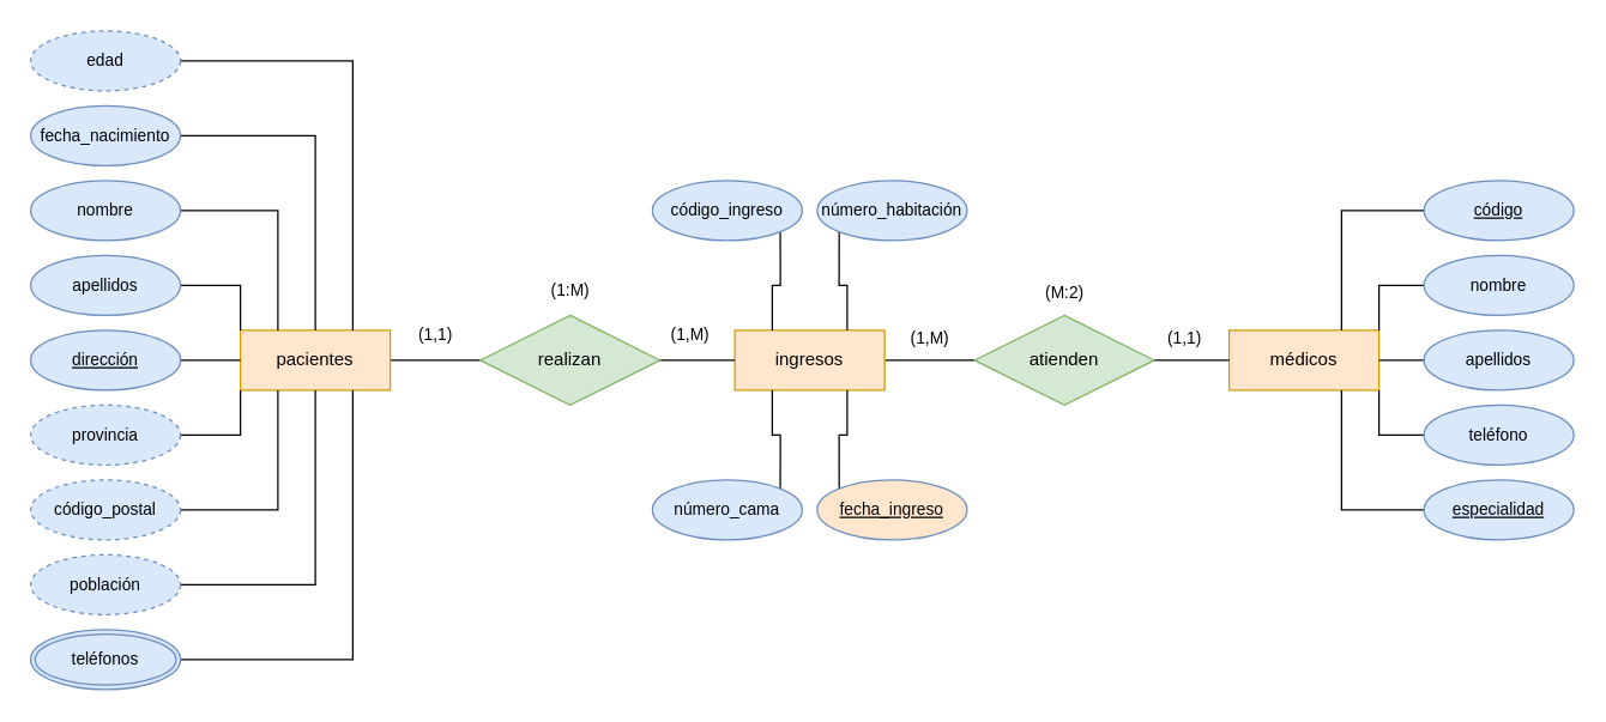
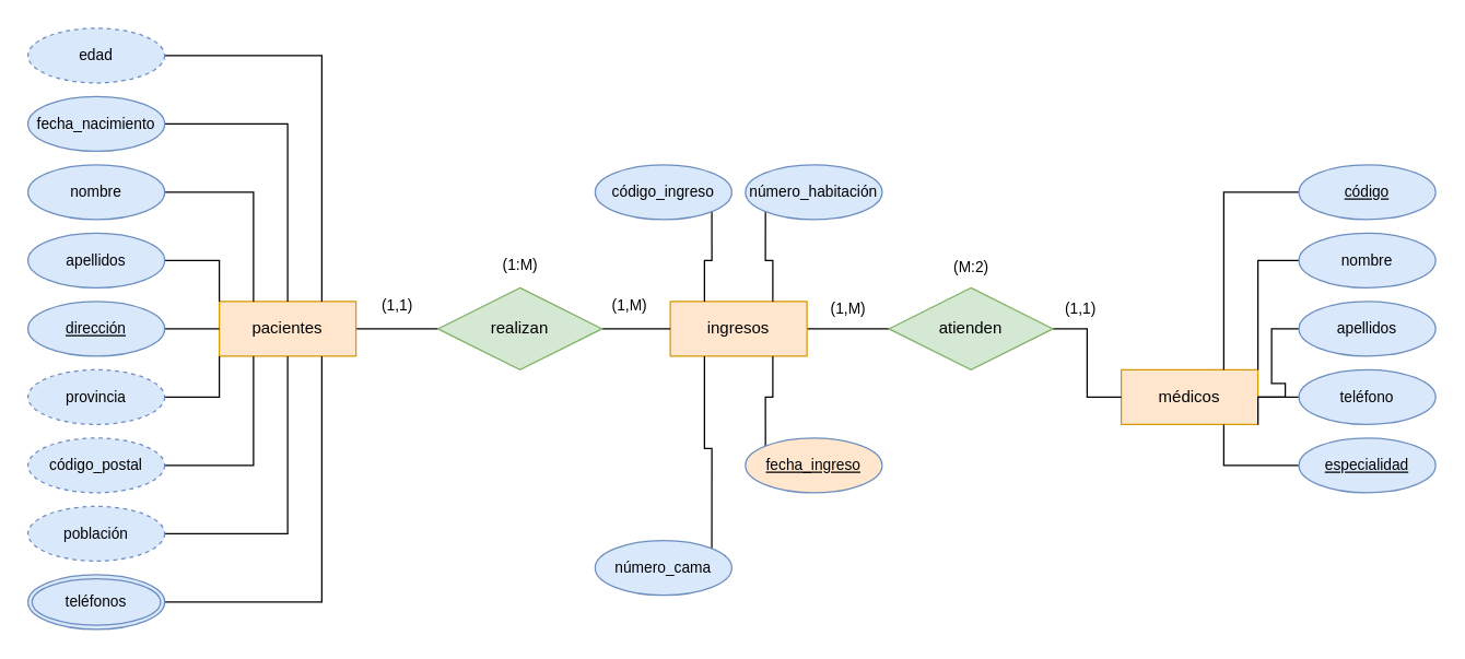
  <mxCell id="0" />
  <mxCell id="1" parent="0" />
  <mxCell id="2" style="edgeStyle=orthogonalEdgeStyle;rounded=0;orthogonalLoop=1;jettySize=auto;html=1;exitX=1;exitY=0.5;exitDx=0;exitDy=0;entryX=0;entryY=0.5;entryDx=0;entryDy=0;endArrow=none;endFill=0;" edge="1" parent="1" source="3" target="8"><mxGeometry relative="1" as="geometry" /></mxCell>
  <mxCell id="3" value="pacientes" style="whiteSpace=wrap;html=1;align=center;fillColor=#ffe6cc;strokeColor=#d79b00;" vertex="1" parent="1"><mxGeometry x="160" y="220" width="100" height="40" as="geometry" /></mxCell>
  <mxCell id="4" style="edgeStyle=orthogonalEdgeStyle;shape=connector;rounded=0;orthogonalLoop=1;jettySize=auto;html=1;exitX=1;exitY=0.5;exitDx=0;exitDy=0;entryX=0;entryY=0.5;entryDx=0;entryDy=0;labelBackgroundColor=default;strokeColor=default;align=center;verticalAlign=middle;fontFamily=Helvetica;fontSize=11;fontColor=default;endArrow=none;endFill=0;" edge="1" parent="1" source="5" target="10"><mxGeometry relative="1" as="geometry" /></mxCell>
  <mxCell id="5" value="ingresos" style="whiteSpace=wrap;html=1;align=center;fillColor=#ffe6cc;strokeColor=#d79b00;" vertex="1" parent="1"><mxGeometry x="490" y="220" width="100" height="40" as="geometry" /></mxCell>
- <mxCell id="6" value="médicos" style="whiteSpace=wrap;html=1;align=center;fillColor=#ffe6cc;strokeColor=#d79b00;" vertex="1" parent="1"><mxGeometry x="820" y="220" width="100" height="40" as="geometry" /></mxCell>
+ <mxCell id="6" value="médicos" style="whiteSpace=wrap;html=1;align=center;fillColor=#ffe6cc;strokeColor=#d79b00;" vertex="1" parent="1"><mxGeometry x="820" y="270" width="100" height="40" as="geometry" /></mxCell>
  <mxCell id="7" style="edgeStyle=orthogonalEdgeStyle;shape=connector;rounded=0;orthogonalLoop=1;jettySize=auto;html=1;exitX=1;exitY=0.5;exitDx=0;exitDy=0;entryX=0;entryY=0.5;entryDx=0;entryDy=0;labelBackgroundColor=default;strokeColor=default;align=center;verticalAlign=middle;fontFamily=Helvetica;fontSize=11;fontColor=default;endArrow=none;endFill=0;" edge="1" parent="1" source="8" target="5"><mxGeometry relative="1" as="geometry" /></mxCell>
  <mxCell id="8" value="realizan" style="shape=rhombus;perimeter=rhombusPerimeter;whiteSpace=wrap;html=1;align=center;fillColor=#d5e8d4;strokeColor=#82b366;" vertex="1" parent="1"><mxGeometry x="320" y="210" width="120" height="60" as="geometry" /></mxCell>
  <mxCell id="9" style="edgeStyle=orthogonalEdgeStyle;shape=connector;rounded=0;orthogonalLoop=1;jettySize=auto;html=1;exitX=1;exitY=0.5;exitDx=0;exitDy=0;entryX=0;entryY=0.5;entryDx=0;entryDy=0;labelBackgroundColor=default;strokeColor=default;align=center;verticalAlign=middle;fontFamily=Helvetica;fontSize=11;fontColor=default;endArrow=none;endFill=0;" edge="1" parent="1" source="10" target="6"><mxGeometry relative="1" as="geometry" /></mxCell>
  <mxCell id="10" value="atienden" style="shape=rhombus;perimeter=rhombusPerimeter;whiteSpace=wrap;html=1;align=center;fillColor=#d5e8d4;strokeColor=#82b366;" vertex="1" parent="1"><mxGeometry x="650" y="210" width="120" height="60" as="geometry" /></mxCell>
  <mxCell id="11" style="edgeStyle=orthogonalEdgeStyle;shape=connector;rounded=0;orthogonalLoop=1;jettySize=auto;html=1;exitX=1;exitY=0.5;exitDx=0;exitDy=0;entryX=0;entryY=0;entryDx=0;entryDy=0;labelBackgroundColor=default;strokeColor=default;align=center;verticalAlign=middle;fontFamily=Helvetica;fontSize=11;fontColor=default;endArrow=none;endFill=0;" edge="1" parent="1" source="12" target="3"><mxGeometry relative="1" as="geometry" /></mxCell>
  <mxCell id="12" value="apellidos" style="ellipse;whiteSpace=wrap;html=1;align=center;fontFamily=Helvetica;fontSize=11;fillColor=#dae8fc;strokeColor=#6c8ebf;" vertex="1" parent="1"><mxGeometry x="20" y="170" width="100" height="40" as="geometry" /></mxCell>
  <mxCell id="13" style="edgeStyle=orthogonalEdgeStyle;shape=connector;rounded=0;orthogonalLoop=1;jettySize=auto;html=1;exitX=1;exitY=0.5;exitDx=0;exitDy=0;entryX=0.25;entryY=0;entryDx=0;entryDy=0;labelBackgroundColor=default;strokeColor=default;align=center;verticalAlign=middle;fontFamily=Helvetica;fontSize=11;fontColor=default;endArrow=none;endFill=0;" edge="1" parent="1" source="14" target="3"><mxGeometry relative="1" as="geometry" /></mxCell>
  <mxCell id="14" value="nombre" style="ellipse;whiteSpace=wrap;html=1;align=center;fontFamily=Helvetica;fontSize=11;fillColor=#dae8fc;strokeColor=#6c8ebf;" vertex="1" parent="1"><mxGeometry x="20" y="120" width="100" height="40" as="geometry" /></mxCell>
  <mxCell id="15" style="edgeStyle=orthogonalEdgeStyle;shape=connector;rounded=0;orthogonalLoop=1;jettySize=auto;html=1;exitX=1;exitY=0.5;exitDx=0;exitDy=0;entryX=0;entryY=1;entryDx=0;entryDy=0;labelBackgroundColor=default;strokeColor=default;align=center;verticalAlign=middle;fontFamily=Helvetica;fontSize=11;fontColor=default;endArrow=none;endFill=0;" edge="1" parent="1" source="16" target="3"><mxGeometry relative="1" as="geometry" /></mxCell>
  <mxCell id="16" value="provincia" style="ellipse;whiteSpace=wrap;html=1;align=center;fontFamily=Helvetica;fontSize=11;fillColor=#dae8fc;strokeColor=#6c8ebf;dashed=1;" vertex="1" parent="1"><mxGeometry x="20" y="270" width="100" height="40" as="geometry" /></mxCell>
  <mxCell id="17" style="edgeStyle=orthogonalEdgeStyle;shape=connector;rounded=0;orthogonalLoop=1;jettySize=auto;html=1;exitX=1;exitY=0.5;exitDx=0;exitDy=0;entryX=0;entryY=0.5;entryDx=0;entryDy=0;labelBackgroundColor=default;strokeColor=default;align=center;verticalAlign=middle;fontFamily=Helvetica;fontSize=11;fontColor=default;endArrow=none;endFill=0;" edge="1" parent="1" source="18" target="3"><mxGeometry relative="1" as="geometry" /></mxCell>
  <mxCell id="18" value="dirección" style="ellipse;whiteSpace=wrap;html=1;align=center;fontFamily=Helvetica;fontSize=11;fillColor=#dae8fc;strokeColor=#6c8ebf;fontStyle=4" vertex="1" parent="1"><mxGeometry x="20" y="220" width="100" height="40" as="geometry" /></mxCell>
  <mxCell id="19" style="edgeStyle=orthogonalEdgeStyle;shape=connector;rounded=0;orthogonalLoop=1;jettySize=auto;html=1;exitX=1;exitY=0.5;exitDx=0;exitDy=0;entryX=0.25;entryY=1;entryDx=0;entryDy=0;labelBackgroundColor=default;strokeColor=default;align=center;verticalAlign=middle;fontFamily=Helvetica;fontSize=11;fontColor=default;endArrow=none;endFill=0;" edge="1" parent="1" source="20" target="3"><mxGeometry relative="1" as="geometry" /></mxCell>
  <mxCell id="20" value="código_postal" style="ellipse;whiteSpace=wrap;html=1;align=center;fontFamily=Helvetica;fontSize=11;fillColor=#dae8fc;strokeColor=#6c8ebf;dashed=1;" vertex="1" parent="1"><mxGeometry x="20" y="320" width="100" height="40" as="geometry" /></mxCell>
  <mxCell id="21" style="edgeStyle=orthogonalEdgeStyle;shape=connector;rounded=0;orthogonalLoop=1;jettySize=auto;html=1;exitX=1;exitY=0.5;exitDx=0;exitDy=0;entryX=0.75;entryY=1;entryDx=0;entryDy=0;labelBackgroundColor=default;strokeColor=default;align=center;verticalAlign=middle;fontFamily=Helvetica;fontSize=11;fontColor=default;endArrow=none;endFill=0;" edge="1" parent="1" source="22" target="3"><mxGeometry relative="1" as="geometry" /></mxCell>
  <mxCell id="22" value="teléfonos" style="ellipse;shape=doubleEllipse;margin=3;whiteSpace=wrap;html=1;align=center;fontFamily=Helvetica;fontSize=11;fillColor=#dae8fc;strokeColor=#6c8ebf;fontStyle=0" vertex="1" parent="1"><mxGeometry x="20" y="420" width="100" height="40" as="geometry" /></mxCell>
  <mxCell id="23" style="edgeStyle=orthogonalEdgeStyle;shape=connector;rounded=0;orthogonalLoop=1;jettySize=auto;html=1;exitX=1;exitY=0.5;exitDx=0;exitDy=0;entryX=0.5;entryY=0;entryDx=0;entryDy=0;labelBackgroundColor=default;strokeColor=default;align=center;verticalAlign=middle;fontFamily=Helvetica;fontSize=11;fontColor=default;endArrow=none;endFill=0;" edge="1" parent="1" source="24" target="3"><mxGeometry relative="1" as="geometry" /></mxCell>
  <mxCell id="24" value="fecha_nacimiento" style="ellipse;whiteSpace=wrap;html=1;align=center;fontFamily=Helvetica;fontSize=11;fillColor=#dae8fc;strokeColor=#6c8ebf;" vertex="1" parent="1"><mxGeometry x="20" y="70" width="100" height="40" as="geometry" /></mxCell>
  <mxCell id="25" style="edgeStyle=orthogonalEdgeStyle;shape=connector;rounded=0;orthogonalLoop=1;jettySize=auto;html=1;exitX=1;exitY=0.5;exitDx=0;exitDy=0;entryX=0.75;entryY=0;entryDx=0;entryDy=0;labelBackgroundColor=default;strokeColor=default;align=center;verticalAlign=middle;fontFamily=Helvetica;fontSize=11;fontColor=default;endArrow=none;endFill=0;" edge="1" parent="1" source="26" target="3"><mxGeometry relative="1" as="geometry" /></mxCell>
  <mxCell id="26" value="edad" style="ellipse;whiteSpace=wrap;html=1;align=center;fontFamily=Helvetica;fontSize=11;fillColor=#dae8fc;strokeColor=#6c8ebf;fontStyle=0;dashed=1;" vertex="1" parent="1"><mxGeometry x="20" y="20" width="100" height="40" as="geometry" /></mxCell>
  <mxCell id="27" style="edgeStyle=orthogonalEdgeStyle;shape=connector;rounded=0;orthogonalLoop=1;jettySize=auto;html=1;exitX=0;exitY=0.5;exitDx=0;exitDy=0;entryX=0.75;entryY=0;entryDx=0;entryDy=0;labelBackgroundColor=default;strokeColor=default;align=center;verticalAlign=middle;fontFamily=Helvetica;fontSize=11;fontColor=default;endArrow=none;endFill=0;" edge="1" parent="1" source="28" target="6"><mxGeometry relative="1" as="geometry" /></mxCell>
  <mxCell id="28" value="código" style="ellipse;whiteSpace=wrap;html=1;align=center;fontFamily=Helvetica;fontSize=11;fillColor=#dae8fc;strokeColor=#6c8ebf;fontStyle=4" vertex="1" parent="1"><mxGeometry x="950" y="120" width="100" height="40" as="geometry" /></mxCell>
  <mxCell id="29" style="edgeStyle=orthogonalEdgeStyle;shape=connector;rounded=0;orthogonalLoop=1;jettySize=auto;html=1;exitX=0;exitY=0.5;exitDx=0;exitDy=0;entryX=1;entryY=0;entryDx=0;entryDy=0;labelBackgroundColor=default;strokeColor=default;align=center;verticalAlign=middle;fontFamily=Helvetica;fontSize=11;fontColor=default;endArrow=none;endFill=0;" edge="1" parent="1" source="30" target="6"><mxGeometry relative="1" as="geometry" /></mxCell>
  <mxCell id="30" value="nombre" style="ellipse;whiteSpace=wrap;html=1;align=center;fontFamily=Helvetica;fontSize=11;fillColor=#dae8fc;strokeColor=#6c8ebf;" vertex="1" parent="1"><mxGeometry x="950" y="170" width="100" height="40" as="geometry" /></mxCell>
  <mxCell id="31" style="edgeStyle=orthogonalEdgeStyle;shape=connector;rounded=0;orthogonalLoop=1;jettySize=auto;html=1;exitX=0;exitY=0.5;exitDx=0;exitDy=0;entryX=1;entryY=0.5;entryDx=0;entryDy=0;labelBackgroundColor=default;strokeColor=default;align=center;verticalAlign=middle;fontFamily=Helvetica;fontSize=11;fontColor=default;endArrow=none;endFill=0;" edge="1" parent="1" source="32" target="6"><mxGeometry relative="1" as="geometry" /></mxCell>
  <mxCell id="32" value="apellidos" style="ellipse;whiteSpace=wrap;html=1;align=center;fontFamily=Helvetica;fontSize=11;fillColor=#dae8fc;strokeColor=#6c8ebf;" vertex="1" parent="1"><mxGeometry x="950" y="220" width="100" height="40" as="geometry" /></mxCell>
  <mxCell id="33" style="edgeStyle=orthogonalEdgeStyle;shape=connector;rounded=0;orthogonalLoop=1;jettySize=auto;html=1;exitX=0;exitY=0.5;exitDx=0;exitDy=0;entryX=1;entryY=1;entryDx=0;entryDy=0;labelBackgroundColor=default;strokeColor=default;align=center;verticalAlign=middle;fontFamily=Helvetica;fontSize=11;fontColor=default;endArrow=none;endFill=0;" edge="1" parent="1" source="34" target="6"><mxGeometry relative="1" as="geometry" /></mxCell>
  <mxCell id="34" value="teléfono" style="ellipse;whiteSpace=wrap;html=1;align=center;fontFamily=Helvetica;fontSize=11;fillColor=#dae8fc;strokeColor=#6c8ebf;" vertex="1" parent="1"><mxGeometry x="950" y="270" width="100" height="40" as="geometry" /></mxCell>
  <mxCell id="35" style="edgeStyle=orthogonalEdgeStyle;shape=connector;rounded=0;orthogonalLoop=1;jettySize=auto;html=1;exitX=0;exitY=0.5;exitDx=0;exitDy=0;entryX=0.75;entryY=1;entryDx=0;entryDy=0;labelBackgroundColor=default;strokeColor=default;align=center;verticalAlign=middle;fontFamily=Helvetica;fontSize=11;fontColor=default;endArrow=none;endFill=0;" edge="1" parent="1" source="36" target="6"><mxGeometry relative="1" as="geometry" /></mxCell>
  <mxCell id="36" value="especialidad" style="ellipse;whiteSpace=wrap;html=1;align=center;fontFamily=Helvetica;fontSize=11;fillColor=#dae8fc;strokeColor=#6c8ebf;fontStyle=4" vertex="1" parent="1"><mxGeometry x="950" y="320" width="100" height="40" as="geometry" /></mxCell>
  <mxCell id="37" style="edgeStyle=orthogonalEdgeStyle;shape=connector;rounded=0;orthogonalLoop=1;jettySize=auto;html=1;exitX=0;exitY=1;exitDx=0;exitDy=0;entryX=0.75;entryY=0;entryDx=0;entryDy=0;labelBackgroundColor=default;strokeColor=default;align=center;verticalAlign=middle;fontFamily=Helvetica;fontSize=11;fontColor=default;endArrow=none;endFill=0;" edge="1" parent="1" source="38" target="5"><mxGeometry relative="1" as="geometry" /></mxCell>
  <mxCell id="38" value="número_habitación" style="ellipse;whiteSpace=wrap;html=1;align=center;fontFamily=Helvetica;fontSize=11;fillColor=#dae8fc;strokeColor=#6c8ebf;" vertex="1" parent="1"><mxGeometry x="545" y="120" width="100" height="40" as="geometry" /></mxCell>
  <mxCell id="39" style="edgeStyle=orthogonalEdgeStyle;shape=connector;rounded=0;orthogonalLoop=1;jettySize=auto;html=1;exitX=1;exitY=1;exitDx=0;exitDy=0;entryX=0.25;entryY=0;entryDx=0;entryDy=0;labelBackgroundColor=default;strokeColor=default;align=center;verticalAlign=middle;fontFamily=Helvetica;fontSize=11;fontColor=default;endArrow=none;endFill=0;" edge="1" parent="1" source="40" target="5"><mxGeometry relative="1" as="geometry" /></mxCell>
  <mxCell id="40" value="código_ingreso" style="ellipse;whiteSpace=wrap;html=1;align=center;fontFamily=Helvetica;fontSize=11;fillColor=#dae8fc;strokeColor=#6c8ebf;fontStyle=0" vertex="1" parent="1"><mxGeometry x="435" y="120" width="100" height="40" as="geometry" /></mxCell>
  <mxCell id="41" style="edgeStyle=orthogonalEdgeStyle;shape=connector;rounded=0;orthogonalLoop=1;jettySize=auto;html=1;exitX=0;exitY=0;exitDx=0;exitDy=0;entryX=0.75;entryY=1;entryDx=0;entryDy=0;labelBackgroundColor=default;strokeColor=default;align=center;verticalAlign=middle;fontFamily=Helvetica;fontSize=11;fontColor=default;endArrow=none;endFill=0;" edge="1" parent="1" source="42" target="5"><mxGeometry relative="1" as="geometry" /></mxCell>
  <mxCell id="42" value="fecha_ingreso" style="ellipse;whiteSpace=wrap;html=1;align=center;fontFamily=Helvetica;fontSize=11;fillColor=#ffe6cc;strokeColor=#6c8ebf;fontStyle=4;" vertex="1" parent="1"><mxGeometry x="545" y="320" width="100" height="40" as="geometry" /></mxCell>
  <mxCell id="43" style="edgeStyle=orthogonalEdgeStyle;shape=connector;rounded=0;orthogonalLoop=1;jettySize=auto;html=1;exitX=1;exitY=0;exitDx=0;exitDy=0;entryX=0.25;entryY=1;entryDx=0;entryDy=0;labelBackgroundColor=default;strokeColor=default;align=center;verticalAlign=middle;fontFamily=Helvetica;fontSize=11;fontColor=default;endArrow=none;endFill=0;" edge="1" parent="1" source="44" target="5"><mxGeometry relative="1" as="geometry" /></mxCell>
- <mxCell id="44" value="número_cama" style="ellipse;whiteSpace=wrap;html=1;align=center;fontFamily=Helvetica;fontSize=11;fillColor=#dae8fc;strokeColor=#6c8ebf;" vertex="1" parent="1"><mxGeometry x="435" y="320" width="100" height="40" as="geometry" /></mxCell>
+ <mxCell id="44" value="número_cama" style="ellipse;whiteSpace=wrap;html=1;align=center;fontFamily=Helvetica;fontSize=11;fillColor=#dae8fc;strokeColor=#6c8ebf;" vertex="1" parent="1"><mxGeometry x="435" y="395" width="100" height="40" as="geometry" /></mxCell>
  <mxCell id="45" value="(1,M)" style="text;html=1;align=center;verticalAlign=middle;resizable=0;points=[];autosize=1;strokeColor=none;fillColor=none;fontSize=11;fontFamily=Helvetica;fontColor=default;" vertex="1" parent="1"><mxGeometry x="595" y="210" width="50" height="30" as="geometry" /></mxCell>
  <mxCell id="46" value="(1,1)" style="text;html=1;align=center;verticalAlign=middle;resizable=0;points=[];autosize=1;strokeColor=none;fillColor=none;fontSize=11;fontFamily=Helvetica;fontColor=default;" vertex="1" parent="1"><mxGeometry x="765" y="210" width="50" height="30" as="geometry" /></mxCell>
  <mxCell id="47" value="(M:2)" style="text;html=1;align=center;verticalAlign=middle;resizable=0;points=[];autosize=1;strokeColor=none;fillColor=none;fontSize=11;fontFamily=Helvetica;fontColor=default;" vertex="1" parent="1"><mxGeometry x="685" y="180" width="50" height="30" as="geometry" /></mxCell>
  <mxCell id="48" value="(1,1)" style="text;html=1;align=center;verticalAlign=middle;resizable=0;points=[];autosize=1;strokeColor=none;fillColor=none;fontSize=11;fontFamily=Helvetica;fontColor=default;" vertex="1" parent="1"><mxGeometry x="265" y="208" width="50" height="30" as="geometry" /></mxCell>
  <mxCell id="49" value="(1,M)" style="text;html=1;align=center;verticalAlign=middle;resizable=0;points=[];autosize=1;strokeColor=none;fillColor=none;fontSize=11;fontFamily=Helvetica;fontColor=default;" vertex="1" parent="1"><mxGeometry x="435" y="208" width="50" height="30" as="geometry" /></mxCell>
  <mxCell id="50" value="(1:M)" style="text;html=1;align=center;verticalAlign=middle;resizable=0;points=[];autosize=1;strokeColor=none;fillColor=none;fontSize=11;fontFamily=Helvetica;fontColor=default;" vertex="1" parent="1"><mxGeometry x="355" y="178" width="50" height="30" as="geometry" /></mxCell>
  <mxCell id="51" style="edgeStyle=orthogonalEdgeStyle;shape=connector;rounded=0;orthogonalLoop=1;jettySize=auto;html=1;exitX=1;exitY=0.5;exitDx=0;exitDy=0;entryX=0.5;entryY=1;entryDx=0;entryDy=0;labelBackgroundColor=default;strokeColor=default;align=center;verticalAlign=middle;fontFamily=Helvetica;fontSize=11;fontColor=default;endArrow=none;endFill=0;" edge="1" parent="1" source="52" target="3"><mxGeometry relative="1" as="geometry" /></mxCell>
  <mxCell id="52" value="población" style="ellipse;whiteSpace=wrap;html=1;align=center;fontFamily=Helvetica;fontSize=11;fillColor=#dae8fc;strokeColor=#6c8ebf;dashed=1;" vertex="1" parent="1"><mxGeometry x="20" y="370" width="100" height="40" as="geometry" /></mxCell>
